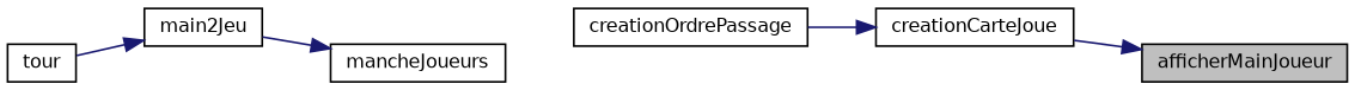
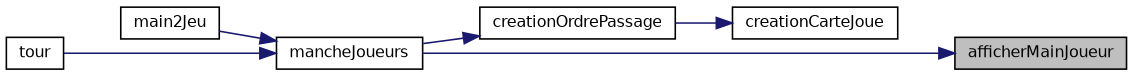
  digraph {
    rankdir=RL
    node [color=black fillcolor=white fontname=Helvetica fontsize=10 shape=record style=filled]
    edge [color=midnightblue dir=back fontname=Helvetica fontsize=10 labelfontname=Helvetica labelfontsize=10 style=solid]
    n1 [fillcolor=grey75 fontcolor=black height=0.2 label=afficherMainJoueur width=0.4]
    n2 [height=0.2 label=creationCarteJoue width=0.4]
    n3 [height=0.2 label=creationOrdrePassage width=0.4]
    n4 [height=0.2 label=mancheJoueurs width=0.4]
    n5 [height=0.2 label=main2Jeu width=0.4]
    n6 [height=0.2 label=tour width=0.4]
-   n1 -> n2
+   n1 -> n4
    n2 -> n3
+   n3 -> n4
    n4 -> n5
-   n5 -> n6
+   n4 -> n6
  }
